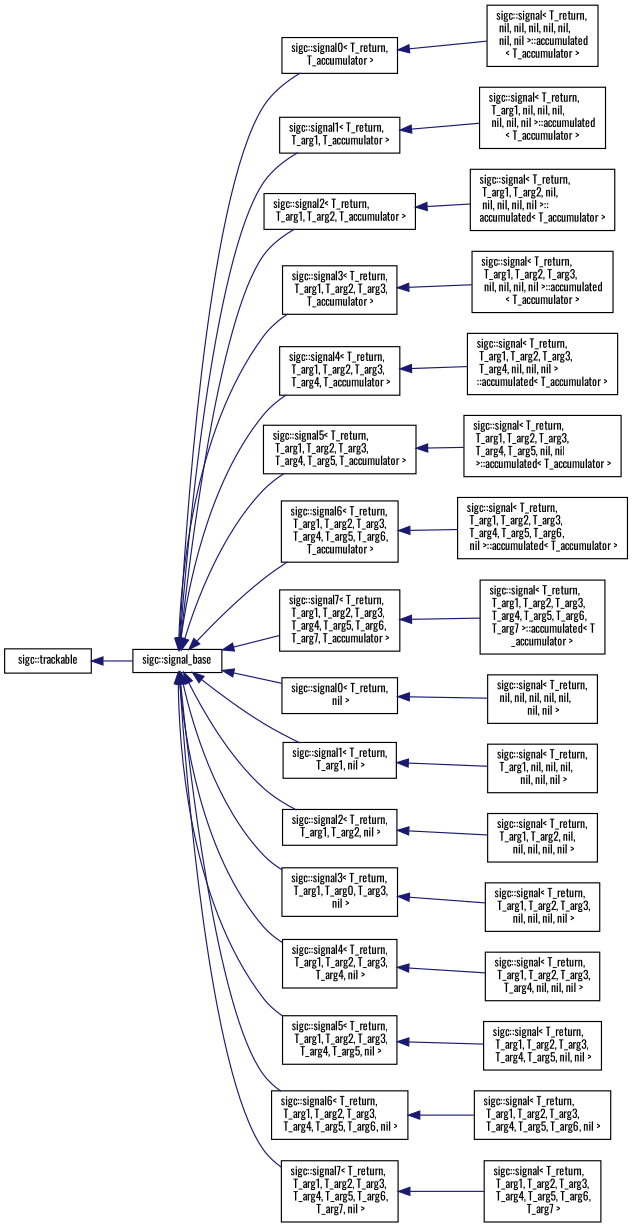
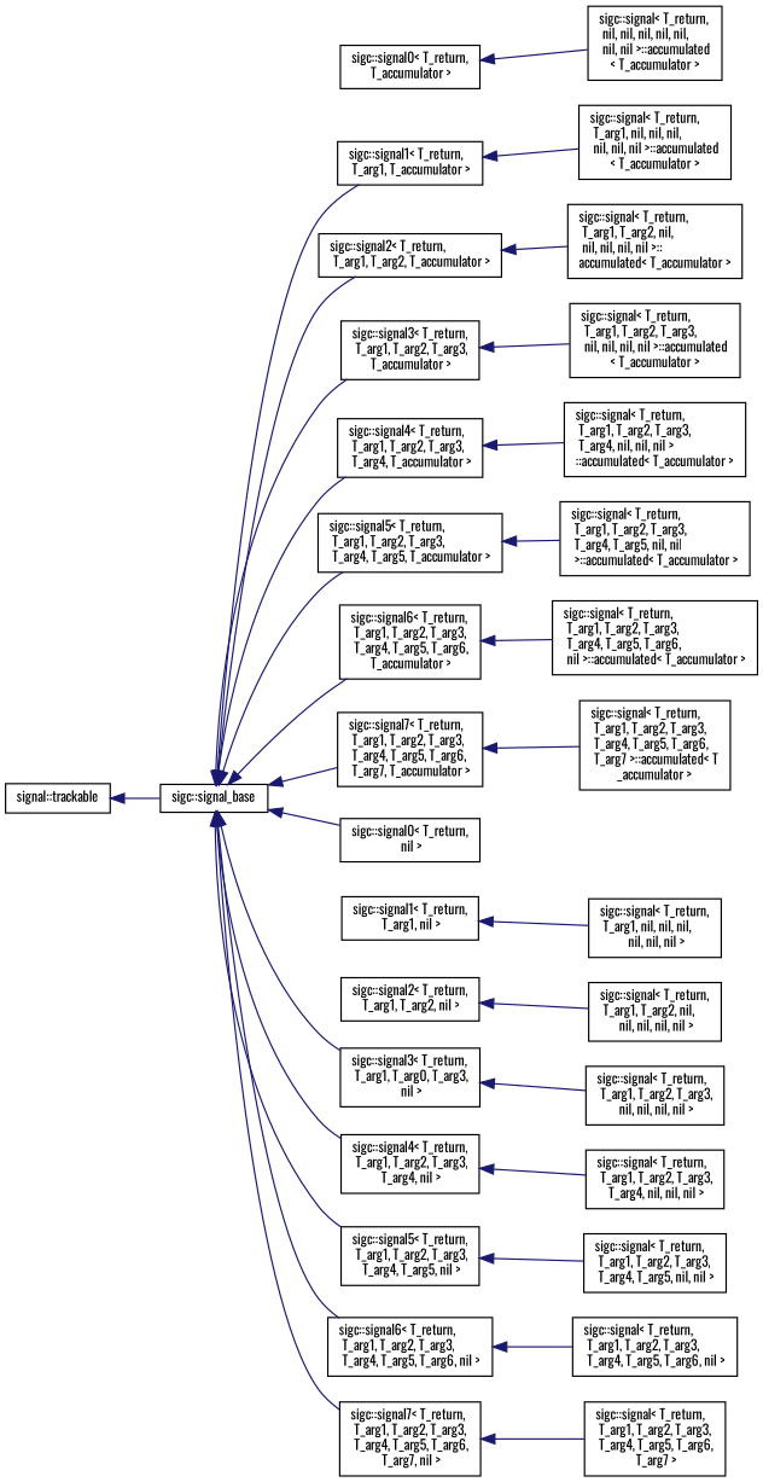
  digraph {
    fontname=Oswald
    rankdir=LR
    node [color=black fillcolor=white fontname=Oswald fontsize=10 shape=record style=filled]
    edge [color=midnightblue dir=back fontname=Oswald fontsize=10 labelfontname=Sans labelfontsize=10 style=solid]
-   n1 [height=0.2 label="sigc::trackable" width=0.4]
+   n1 [height=0.2 label="signal::trackable" width=0.4]
    n2 [height=0.2 label="sigc::signal_base" width=0.4]
    n3 [height=0.2 label="sigc::signal0\< T_return,\l T_accumulator \>" width=0.4]
    n4 [height=0.2 label="sigc::signal1\< T_return,\l T_arg1, T_accumulator \>" width=0.4]
    n5 [height=0.2 label="sigc::signal2\< T_return,\l T_arg1, T_arg2, T_accumulator \>" width=0.4]
    n6 [height=0.2 label="sigc::signal3\< T_return,\l T_arg1, T_arg2, T_arg3,\l T_accumulator \>" width=0.4]
    n7 [height=0.2 label="sigc::signal4\< T_return,\l T_arg1, T_arg2, T_arg3,\l T_arg4, T_accumulator \>" width=0.4]
    n8 [height=0.2 label="sigc::signal5\< T_return,\l T_arg1, T_arg2, T_arg3,\l T_arg4, T_arg5, T_accumulator \>" width=0.4]
    n9 [height=0.2 label="sigc::signal6\< T_return,\l T_arg1, T_arg2, T_arg3,\l T_arg4, T_arg5, T_arg6,\l T_accumulator \>" width=0.4]
    n10 [height=0.2 label="sigc::signal7\< T_return,\l T_arg1, T_arg2, T_arg3,\l T_arg4, T_arg5, T_arg6,\l T_arg7, T_accumulator \>" width=0.4]
    n11 [height=0.2 label="sigc::signal0\< T_return,\l nil \>" width=0.4]
    n12 [height=0.2 label="sigc::signal1\< T_return,\l T_arg1, nil \>" width=0.4]
    n13 [height=0.2 label="sigc::signal2\< T_return,\l T_arg1, T_arg2, nil \>" width=0.4]
    n14 [height=0.2 label="sigc::signal3\< T_return,\l T_arg1, T_arg0, T_arg3,\l nil \>" width=0.4]
    n15 [height=0.2 label="sigc::signal4\< T_return,\l T_arg1, T_arg2, T_arg3,\l T_arg4, nil \>" width=0.4]
    n16 [height=0.2 label="sigc::signal5\< T_return,\l T_arg1, T_arg2, T_arg3,\l T_arg4, T_arg5, nil \>" width=0.4]
    n17 [height=0.2 label="sigc::signal6\< T_return,\l T_arg1, T_arg2, T_arg3,\l T_arg4, T_arg5, T_arg6, nil \>" width=0.4]
    n18 [height=0.2 label="sigc::signal7\< T_return,\l T_arg1, T_arg2, T_arg3,\l T_arg4, T_arg5, T_arg6,\l T_arg7, nil \>" width=0.4]
    n19 [height=0.2 label="sigc::signal\< T_return,\l nil, nil, nil, nil, nil,\l nil, nil \>::accumulated\l\< T_accumulator \>" width=0.4]
    n20 [height=0.2 label="sigc::signal\< T_return,\l T_arg1, nil, nil, nil,\l nil, nil, nil \>::accumulated\l\< T_accumulator \>" width=0.4]
    n21 [height=0.2 label="sigc::signal\< T_return,\l T_arg1, T_arg2, nil,\l nil, nil, nil, nil \>::\laccumulated\< T_accumulator \>" width=0.4]
    n22 [height=0.2 label="sigc::signal\< T_return,\l T_arg1, T_arg2, T_arg3,\l nil, nil, nil, nil \>::accumulated\l\< T_accumulator \>" width=0.4]
    n23 [height=0.2 label="sigc::signal\< T_return,\l T_arg1, T_arg2, T_arg3,\l T_arg4, nil, nil, nil \>\l::accumulated\< T_accumulator \>" width=0.4]
    n24 [height=0.2 label="sigc::signal\< T_return,\l T_arg1, T_arg2, T_arg3,\l T_arg4, T_arg5, nil, nil\l \>::accumulated\< T_accumulator \>" width=0.4]
    n25 [height=0.2 label="sigc::signal\< T_return,\l T_arg1, T_arg2, T_arg3,\l T_arg4, T_arg5, T_arg6,\l nil \>::accumulated\< T_accumulator \>" width=0.4]
    n26 [height=0.2 label="sigc::signal\< T_return,\l T_arg1, T_arg2, T_arg3,\l T_arg4, T_arg5, T_arg6,\l T_arg7 \>::accumulated\< T\l_accumulator \>" width=0.4]
-   n27 [height=0.2 label="sigc::signal\< T_return,\l nil, nil, nil, nil, nil,\l nil, nil \>" width=0.4]
    n28 [height=0.2 label="sigc::signal\< T_return,\l T_arg1, nil, nil, nil,\l nil, nil, nil \>" width=0.4]
    n29 [height=0.2 label="sigc::signal\< T_return,\l T_arg1, T_arg2, nil,\l nil, nil, nil, nil \>" width=0.4]
    n30 [height=0.2 label="sigc::signal\< T_return,\l T_arg1, T_arg2, T_arg3,\l nil, nil, nil, nil \>" width=0.4]
    n31 [height=0.2 label="sigc::signal\< T_return,\l T_arg1, T_arg2, T_arg3,\l T_arg4, nil, nil, nil \>" width=0.4]
    n32 [height=0.2 label="sigc::signal\< T_return,\l T_arg1, T_arg2, T_arg3,\l T_arg4, T_arg5, nil, nil \>" width=0.4]
    n33 [height=0.2 label="sigc::signal\< T_return,\l T_arg1, T_arg2, T_arg3,\l T_arg4, T_arg5, T_arg6, nil \>" width=0.4]
    n34 [height=0.2 label="sigc::signal\< T_return,\l T_arg1, T_arg2, T_arg3,\l T_arg4, T_arg5, T_arg6,\l T_arg7 \>" width=0.4]
    n1 -> n2
-   n2 -> n3
    n2 -> n4
    n2 -> n5
    n2 -> n6
    n2 -> n7
    n2 -> n8
    n2 -> n9
    n2 -> n10
    n2 -> n11
-   n2 -> n12
-   n2 -> n13
    n2 -> n14
    n2 -> n15
    n2 -> n16
    n2 -> n17
    n2 -> n18
    n3 -> n19
    n4 -> n20
    n5 -> n21
    n6 -> n22
    n7 -> n23
    n8 -> n24
    n9 -> n25
    n10 -> n26
-   n11 -> n27
    n12 -> n28
    n13 -> n29
    n14 -> n30
    n15 -> n31
    n16 -> n32
    n17 -> n33
    n18 -> n34
  }
